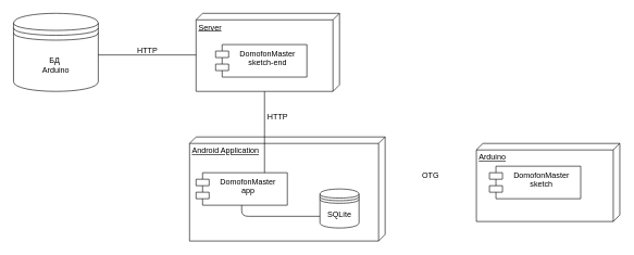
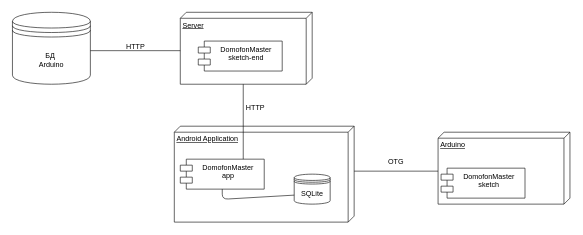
  <mxCell id="0" />
  <mxCell id="1" parent="0" />
  <mxCell id="2" value="Android Application" style="verticalAlign=top;align=left;spacingTop=8;spacingLeft=2;spacingRight=12;shape=cube;size=10;direction=south;fontStyle=4;html=1;" parent="1" vertex="1"><mxGeometry x="290" y="210" width="300" height="160" as="geometry" /></mxCell>
  <mxCell id="3" value="БД&amp;nbsp;&lt;br&gt;Arduino" style="shape=datastore;whiteSpace=wrap;html=1;" parent="1" vertex="1"><mxGeometry x="20" y="20" width="130" height="120" as="geometry" /></mxCell>
- <mxCell id="4" value="SQLite" style="shape=datastore;whiteSpace=wrap;html=1;" parent="1" vertex="1"><mxGeometry x="490" y="290" width="60" height="60" as="geometry" /></mxCell>
+ <mxCell id="4" value="SQLite" style="shape=datastore;whiteSpace=wrap;html=1;" parent="1" vertex="1"><mxGeometry x="490" y="290" width="60" height="50" as="geometry" /></mxCell>
  <mxCell id="5" value="Server" style="verticalAlign=top;align=left;spacingTop=8;spacingLeft=2;spacingRight=12;shape=cube;size=10;direction=south;fontStyle=4;html=1;" parent="1" vertex="1"><mxGeometry x="300" y="20" width="220" height="120" as="geometry" /></mxCell>
  <mxCell id="6" value="" style="line;strokeWidth=1;fillColor=none;align=left;verticalAlign=middle;spacingTop=-1;spacingLeft=3;spacingRight=3;rotatable=0;labelPosition=right;points=[];portConstraint=eastwest;" parent="1" vertex="1"><mxGeometry x="150" y="80" width="150" height="8" as="geometry" /></mxCell>
  <mxCell id="7" value="HTTP" style="text;html=1;align=center;verticalAlign=middle;resizable=0;points=[];autosize=1;" parent="1" vertex="1"><mxGeometry x="200" y="68" width="50" height="20" as="geometry" /></mxCell>
  <mxCell id="8" value="DomofonMaster&#10;sketch-end" style="shape=module;align=left;spacingLeft=20;align=center;verticalAlign=top;" parent="1" vertex="1"><mxGeometry x="330" y="68" width="140" height="50" as="geometry" /></mxCell>
  <mxCell id="9" value="DomofonMaster&#10;app" style="shape=module;align=left;spacingLeft=20;align=center;verticalAlign=top;" parent="1" vertex="1"><mxGeometry x="300" y="265" width="140" height="50" as="geometry" /></mxCell>
  <mxCell id="10" value="" style="endArrow=none;html=1;entryX=0;entryY=0;entryDx=120;entryDy=115;entryPerimeter=0;exitX=0.75;exitY=0;exitDx=0;exitDy=0;" parent="1" source="9" target="5" edge="1"><mxGeometry width="50" height="50" relative="1" as="geometry"><mxPoint x="210" y="210" as="sourcePoint" /><mxPoint x="260" y="160" as="targetPoint" /></mxGeometry></mxCell>
  <mxCell id="11" value="HTTP" style="text;html=1;align=center;verticalAlign=middle;resizable=0;points=[];autosize=1;" parent="1" vertex="1"><mxGeometry x="400" y="170" width="50" height="20" as="geometry" /></mxCell>
  <mxCell id="12" value="" style="endArrow=none;html=1;entryX=0.5;entryY=1;entryDx=0;entryDy=0;exitX=0;exitY=0.7;exitDx=0;exitDy=0;" parent="1" source="4" target="9" edge="1"><mxGeometry width="50" height="50" relative="1" as="geometry"><mxPoint x="380" y="450" as="sourcePoint" /><mxPoint x="430" y="400" as="targetPoint" /><Array as="points"><mxPoint x="370" y="332" /></Array></mxGeometry></mxCell>
  <mxCell id="13" value="Arduino" style="verticalAlign=top;align=left;spacingTop=8;spacingLeft=2;spacingRight=12;shape=cube;size=10;direction=south;fontStyle=4;html=1;" parent="1" vertex="1"><mxGeometry x="730" y="220" width="220" height="120" as="geometry" /></mxCell>
- <mxCell id="14" value="DomofonMaster&#10;sketch" style="shape=module;align=left;spacingLeft=20;align=center;verticalAlign=top;" parent="1" vertex="1"><mxGeometry x="750" y="255" width="140" height="50" as="geometry" /></mxCell>
+ <mxCell id="14" value="DomofonMaster&#10;sketch" style="shape=module;align=left;spacingLeft=20;align=center;verticalAlign=top;" parent="1" vertex="1"><mxGeometry x="735" y="280" width="140" height="50" as="geometry" /></mxCell>
+ <mxCell id="15" value="" style="endArrow=none;html=1;entryX=0;entryY=0;entryDx=65;entryDy=220;entryPerimeter=0;exitX=0;exitY=0;exitDx=75;exitDy=0;exitPerimeter=0;" parent="1" source="2" target="13" edge="1"><mxGeometry width="50" height="50" relative="1" as="geometry"><mxPoint x="570" y="220" as="sourcePoint" /><mxPoint x="620" y="170" as="targetPoint" /></mxGeometry></mxCell>
  <mxCell id="16" value="OTG" style="text;html=1;strokeColor=none;fillColor=none;align=center;verticalAlign=middle;whiteSpace=wrap;rounded=0;" parent="1" vertex="1"><mxGeometry x="640" y="260" width="40" height="20" as="geometry" /></mxCell>
